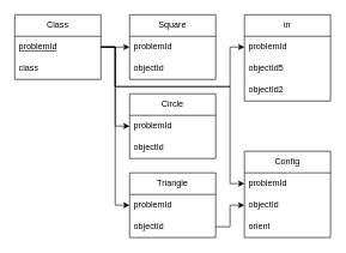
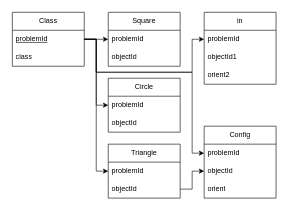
  <mxCell id="0" />
  <mxCell id="1" parent="0" />
  <mxCell id="2" value="Class" style="swimlane;fontStyle=0;childLayout=stackLayout;horizontal=1;startSize=30;horizontalStack=0;resizeParent=1;resizeParentMax=0;resizeLast=0;collapsible=1;marginBottom=0;whiteSpace=wrap;html=1;" vertex="1" parent="1"><mxGeometry x="20" y="20" width="120" height="90" as="geometry" /></mxCell>
  <mxCell id="3" value="&lt;u&gt;problemId&lt;/u&gt;" style="text;strokeColor=none;fillColor=none;align=left;verticalAlign=middle;spacingLeft=4;spacingRight=4;overflow=hidden;points=[[0,0.5],[1,0.5]];portConstraint=eastwest;rotatable=0;whiteSpace=wrap;html=1;" vertex="1" parent="2"><mxGeometry y="30" width="120" height="30" as="geometry" /></mxCell>
  <mxCell id="4" value="class" style="text;strokeColor=none;fillColor=none;align=left;verticalAlign=middle;spacingLeft=4;spacingRight=4;overflow=hidden;points=[[0,0.5],[1,0.5]];portConstraint=eastwest;rotatable=0;whiteSpace=wrap;html=1;" vertex="1" parent="2"><mxGeometry y="60" width="120" height="30" as="geometry" /></mxCell>
  <mxCell id="5" value="Square" style="swimlane;fontStyle=0;childLayout=stackLayout;horizontal=1;startSize=30;horizontalStack=0;resizeParent=1;resizeParentMax=0;resizeLast=0;collapsible=1;marginBottom=0;whiteSpace=wrap;html=1;" vertex="1" parent="1"><mxGeometry x="180" y="20" width="120" height="90" as="geometry" /></mxCell>
  <mxCell id="6" value="problemId" style="text;strokeColor=none;fillColor=none;align=left;verticalAlign=middle;spacingLeft=4;spacingRight=4;overflow=hidden;points=[[0,0.5],[1,0.5]];portConstraint=eastwest;rotatable=0;whiteSpace=wrap;html=1;" vertex="1" parent="5"><mxGeometry y="30" width="120" height="30" as="geometry" /></mxCell>
  <mxCell id="7" value="objectId" style="text;strokeColor=none;fillColor=none;align=left;verticalAlign=middle;spacingLeft=4;spacingRight=4;overflow=hidden;points=[[0,0.5],[1,0.5]];portConstraint=eastwest;rotatable=0;whiteSpace=wrap;html=1;" vertex="1" parent="5"><mxGeometry y="60" width="120" height="30" as="geometry" /></mxCell>
  <mxCell id="8" value="Config" style="swimlane;fontStyle=0;childLayout=stackLayout;horizontal=1;startSize=30;horizontalStack=0;resizeParent=1;resizeParentMax=0;resizeLast=0;collapsible=1;marginBottom=0;whiteSpace=wrap;html=1;" vertex="1" parent="1"><mxGeometry x="340" y="210" width="120" height="120" as="geometry" /></mxCell>
  <mxCell id="9" value="problemId" style="text;strokeColor=none;fillColor=none;align=left;verticalAlign=middle;spacingLeft=4;spacingRight=4;overflow=hidden;points=[[0,0.5],[1,0.5]];portConstraint=eastwest;rotatable=0;whiteSpace=wrap;html=1;" vertex="1" parent="8"><mxGeometry y="30" width="120" height="30" as="geometry" /></mxCell>
  <mxCell id="10" value="objectId" style="text;strokeColor=none;fillColor=none;align=left;verticalAlign=middle;spacingLeft=4;spacingRight=4;overflow=hidden;points=[[0,0.5],[1,0.5]];portConstraint=eastwest;rotatable=0;whiteSpace=wrap;html=1;" vertex="1" parent="8"><mxGeometry y="60" width="120" height="30" as="geometry" /></mxCell>
  <mxCell id="11" value="orient" style="text;strokeColor=none;fillColor=none;align=left;verticalAlign=middle;spacingLeft=4;spacingRight=4;overflow=hidden;points=[[0,0.5],[1,0.5]];portConstraint=eastwest;rotatable=0;whiteSpace=wrap;html=1;" vertex="1" parent="8"><mxGeometry y="90" width="120" height="30" as="geometry" /></mxCell>
  <mxCell id="12" value="in" style="swimlane;fontStyle=0;childLayout=stackLayout;horizontal=1;startSize=30;horizontalStack=0;resizeParent=1;resizeParentMax=0;resizeLast=0;collapsible=1;marginBottom=0;whiteSpace=wrap;html=1;" vertex="1" parent="1"><mxGeometry x="340" y="20" width="120" height="120" as="geometry" /></mxCell>
  <mxCell id="13" value="problemId" style="text;strokeColor=none;fillColor=none;align=left;verticalAlign=middle;spacingLeft=4;spacingRight=4;overflow=hidden;points=[[0,0.5],[1,0.5]];portConstraint=eastwest;rotatable=0;whiteSpace=wrap;html=1;" vertex="1" parent="12"><mxGeometry y="30" width="120" height="30" as="geometry" /></mxCell>
- <mxCell id="14" value="objectId5" style="text;strokeColor=none;fillColor=none;align=left;verticalAlign=middle;spacingLeft=4;spacingRight=4;overflow=hidden;points=[[0,0.5],[1,0.5]];portConstraint=eastwest;rotatable=0;whiteSpace=wrap;html=1;" vertex="1" parent="12"><mxGeometry y="60" width="120" height="30" as="geometry" /></mxCell>
- <mxCell id="15" value="objectId2" style="text;strokeColor=none;fillColor=none;align=left;verticalAlign=middle;spacingLeft=4;spacingRight=4;overflow=hidden;points=[[0,0.5],[1,0.5]];portConstraint=eastwest;rotatable=0;whiteSpace=wrap;html=1;" vertex="1" parent="12"><mxGeometry y="90" width="120" height="30" as="geometry" /></mxCell>
+ <mxCell id="14" value="objectId1" style="text;strokeColor=none;fillColor=none;align=left;verticalAlign=middle;spacingLeft=4;spacingRight=4;overflow=hidden;points=[[0,0.5],[1,0.5]];portConstraint=eastwest;rotatable=0;whiteSpace=wrap;html=1;" vertex="1" parent="12"><mxGeometry y="60" width="120" height="30" as="geometry" /></mxCell>
+ <mxCell id="15" value="orient2" style="text;strokeColor=none;fillColor=none;align=left;verticalAlign=middle;spacingLeft=4;spacingRight=4;overflow=hidden;points=[[0,0.5],[1,0.5]];portConstraint=eastwest;rotatable=0;whiteSpace=wrap;html=1;" vertex="1" parent="12"><mxGeometry y="90" width="120" height="30" as="geometry" /></mxCell>
  <mxCell id="16" value="Circle" style="swimlane;fontStyle=0;childLayout=stackLayout;horizontal=1;startSize=30;horizontalStack=0;resizeParent=1;resizeParentMax=0;resizeLast=0;collapsible=1;marginBottom=0;whiteSpace=wrap;html=1;" vertex="1" parent="1"><mxGeometry x="180" y="130" width="120" height="90" as="geometry" /></mxCell>
  <mxCell id="17" value="problemId" style="text;strokeColor=none;fillColor=none;align=left;verticalAlign=middle;spacingLeft=4;spacingRight=4;overflow=hidden;points=[[0,0.5],[1,0.5]];portConstraint=eastwest;rotatable=0;whiteSpace=wrap;html=1;" vertex="1" parent="16"><mxGeometry y="30" width="120" height="30" as="geometry" /></mxCell>
  <mxCell id="18" value="objectId" style="text;strokeColor=none;fillColor=none;align=left;verticalAlign=middle;spacingLeft=4;spacingRight=4;overflow=hidden;points=[[0,0.5],[1,0.5]];portConstraint=eastwest;rotatable=0;whiteSpace=wrap;html=1;" vertex="1" parent="16"><mxGeometry y="60" width="120" height="30" as="geometry" /></mxCell>
  <mxCell id="19" value="Triangle" style="swimlane;fontStyle=0;childLayout=stackLayout;horizontal=1;startSize=30;horizontalStack=0;resizeParent=1;resizeParentMax=0;resizeLast=0;collapsible=1;marginBottom=0;whiteSpace=wrap;html=1;" vertex="1" parent="1"><mxGeometry x="180" y="240" width="120" height="90" as="geometry" /></mxCell>
  <mxCell id="20" value="problemId" style="text;strokeColor=none;fillColor=none;align=left;verticalAlign=middle;spacingLeft=4;spacingRight=4;overflow=hidden;points=[[0,0.5],[1,0.5]];portConstraint=eastwest;rotatable=0;whiteSpace=wrap;html=1;" vertex="1" parent="19"><mxGeometry y="30" width="120" height="30" as="geometry" /></mxCell>
  <mxCell id="21" value="objectId" style="text;strokeColor=none;fillColor=none;align=left;verticalAlign=middle;spacingLeft=4;spacingRight=4;overflow=hidden;points=[[0,0.5],[1,0.5]];portConstraint=eastwest;rotatable=0;whiteSpace=wrap;html=1;" vertex="1" parent="19"><mxGeometry y="60" width="120" height="30" as="geometry" /></mxCell>
  <mxCell id="22" style="edgeStyle=orthogonalEdgeStyle;rounded=0;orthogonalLoop=1;jettySize=auto;html=1;entryX=0;entryY=0.5;entryDx=0;entryDy=0;" edge="1" parent="1" source="21" target="10"><mxGeometry relative="1" as="geometry" /></mxCell>
  <mxCell id="23" style="edgeStyle=orthogonalEdgeStyle;rounded=0;orthogonalLoop=1;jettySize=auto;html=1;entryX=0;entryY=0.5;entryDx=0;entryDy=0;" edge="1" parent="1" source="3" target="6"><mxGeometry relative="1" as="geometry" /></mxCell>
  <mxCell id="24" style="edgeStyle=orthogonalEdgeStyle;rounded=0;orthogonalLoop=1;jettySize=auto;html=1;entryX=0;entryY=0.5;entryDx=0;entryDy=0;" edge="1" parent="1" source="3" target="17"><mxGeometry relative="1" as="geometry" /></mxCell>
  <mxCell id="25" style="edgeStyle=orthogonalEdgeStyle;rounded=0;orthogonalLoop=1;jettySize=auto;html=1;entryX=0;entryY=0.5;entryDx=0;entryDy=0;" edge="1" parent="1" source="3" target="20"><mxGeometry relative="1" as="geometry" /></mxCell>
  <mxCell id="26" style="edgeStyle=orthogonalEdgeStyle;rounded=0;orthogonalLoop=1;jettySize=auto;html=1;entryX=0;entryY=0.5;entryDx=0;entryDy=0;" edge="1" parent="1" source="3" target="13"><mxGeometry relative="1" as="geometry"><Array as="points"><mxPoint x="160" y="65" /><mxPoint x="160" y="120" /><mxPoint x="320" y="120" /><mxPoint x="320" y="65" /></Array></mxGeometry></mxCell>
  <mxCell id="27" style="edgeStyle=orthogonalEdgeStyle;rounded=0;orthogonalLoop=1;jettySize=auto;html=1;entryX=0;entryY=0.5;entryDx=0;entryDy=0;" edge="1" parent="1" source="3" target="9"><mxGeometry relative="1" as="geometry"><Array as="points"><mxPoint x="160" y="65" /><mxPoint x="160" y="120" /><mxPoint x="320" y="120" /><mxPoint x="320" y="255" /></Array></mxGeometry></mxCell>
